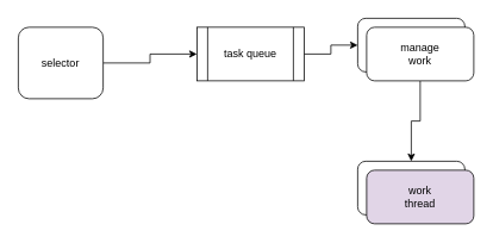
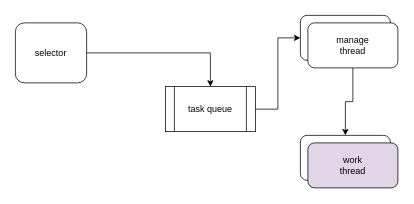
  <mxCell id="0" />
  <mxCell id="1" parent="0" />
  <mxCell id="2" style="edgeStyle=orthogonalEdgeStyle;rounded=0;orthogonalLoop=1;jettySize=auto;html=1;" edge="1" parent="1" source="3" target="5"><mxGeometry relative="1" as="geometry" /></mxCell>
  <mxCell id="3" value="selector" style="rounded=1;whiteSpace=wrap;html=1;" vertex="1" parent="1"><mxGeometry x="20" y="30" width="95" height="80" as="geometry" /></mxCell>
  <mxCell id="4" style="edgeStyle=orthogonalEdgeStyle;rounded=0;orthogonalLoop=1;jettySize=auto;html=1;exitX=1;exitY=0.5;exitDx=0;exitDy=0;entryX=0;entryY=0.5;entryDx=0;entryDy=0;" edge="1" parent="1" source="5" target="6"><mxGeometry relative="1" as="geometry" /></mxCell>
- <mxCell id="5" value="task queue" style="shape=process;whiteSpace=wrap;html=1;backgroundOutline=1;" vertex="1" parent="1"><mxGeometry x="220" y="30" width="120" height="60" as="geometry" /></mxCell>
+ <mxCell id="5" value="task queue" style="shape=process;whiteSpace=wrap;html=1;backgroundOutline=1;" vertex="1" parent="1"><mxGeometry x="220" y="115" width="120" height="60" as="geometry" /></mxCell>
  <mxCell id="6" value="" style="rounded=1;whiteSpace=wrap;html=1;" vertex="1" parent="1"><mxGeometry x="400" y="20" width="120" height="60" as="geometry" /></mxCell>
  <mxCell id="7" style="edgeStyle=orthogonalEdgeStyle;rounded=0;orthogonalLoop=1;jettySize=auto;html=1;entryX=0.5;entryY=0;entryDx=0;entryDy=0;" edge="1" parent="1" source="8" target="9"><mxGeometry relative="1" as="geometry" /></mxCell>
- <mxCell id="8" value="manage&lt;div&gt;&lt;span style=&quot;background-color: initial;&quot;&gt;work&lt;/span&gt;&lt;/div&gt;" style="rounded=1;whiteSpace=wrap;html=1;" vertex="1" parent="1"><mxGeometry x="410" y="30" width="120" height="60" as="geometry" /></mxCell>
+ <mxCell id="8" value="manage&lt;div&gt;&lt;span style=&quot;background-color: initial;&quot;&gt;thread&lt;/span&gt;&lt;/div&gt;" style="rounded=1;whiteSpace=wrap;html=1;" vertex="1" parent="1"><mxGeometry x="410" y="30" width="120" height="60" as="geometry" /></mxCell>
  <mxCell id="9" value="" style="rounded=1;whiteSpace=wrap;html=1;" vertex="1" parent="1"><mxGeometry x="400" y="180" width="120" height="60" as="geometry" /></mxCell>
  <mxCell id="10" value="work&lt;div&gt;thread&lt;/div&gt;" style="rounded=1;whiteSpace=wrap;html=1;fillColor=#e1d5e7;" vertex="1" parent="1"><mxGeometry x="410" y="190" width="120" height="60" as="geometry" /></mxCell>
